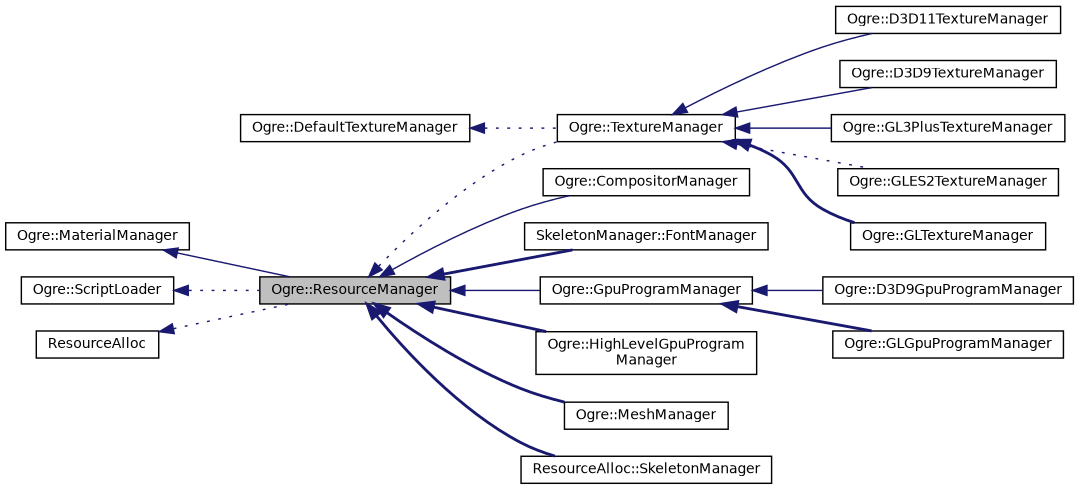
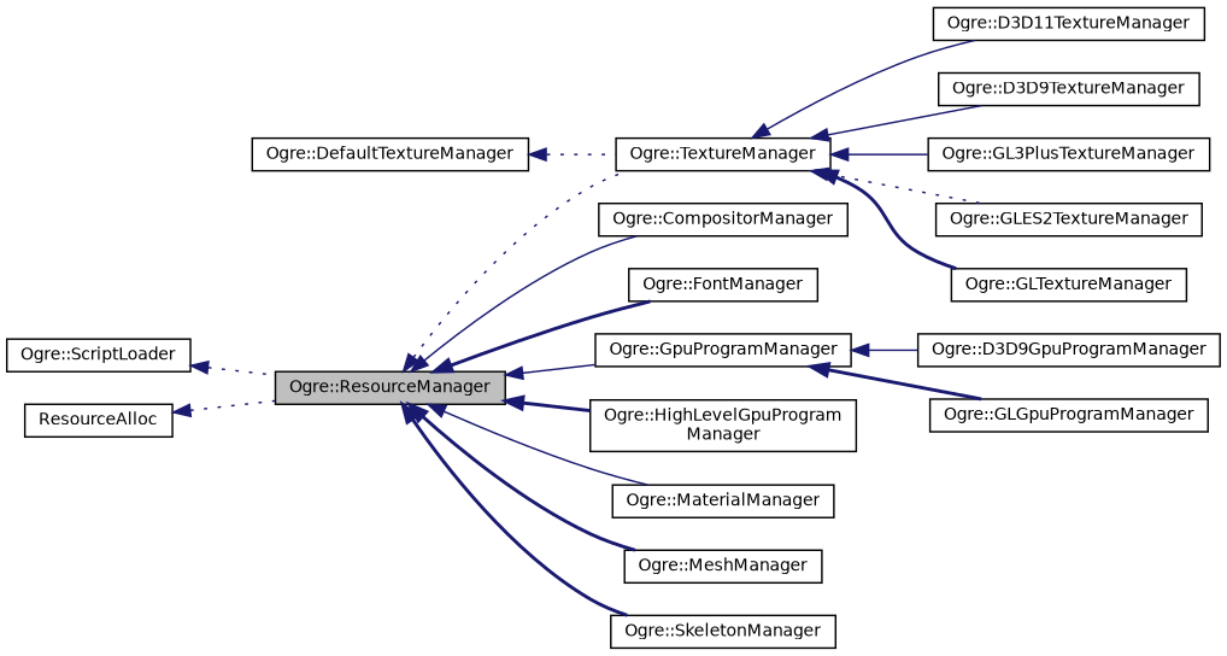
  digraph {
    rankdir=LR
    node [color=black fontname=Helvetica fontsize=10 shape=record]
    edge [color=midnightblue dir=back fontname=Helvetica fontsize=10 labelfontname=Helvetica labelfontsize=10 style=solid]
    n1 [fillcolor=grey75 fontcolor=black height=0.2 label="Ogre::ResourceManager" style=filled width=0.4]
    n2 [height=0.2 label="Ogre::CompositorManager" width=0.4]
-   n3 [height=0.2 label="SkeletonManager::FontManager" width=0.4]
+   n3 [height=0.2 label="Ogre::FontManager" width=0.4]
    n4 [height=0.2 label="Ogre::GpuProgramManager" width=0.4]
    n5 [height=0.2 label="Ogre::HighLevelGpuProgram\lManager" width=0.4]
    n6 [height=0.2 label="Ogre::MaterialManager" width=0.4]
    n7 [height=0.2 label="Ogre::MeshManager" width=0.4]
-   n8 [height=0.2 label="ResourceAlloc::SkeletonManager" width=0.4]
+   n8 [height=0.2 label="Ogre::SkeletonManager" width=0.4]
    n9 [height=0.2 label="Ogre::TextureManager" width=0.4]
    n10 [height=0.2 label="Ogre::D3D9GpuProgramManager" width=0.4]
    n11 [height=0.2 label="Ogre::GLGpuProgramManager" width=0.4]
    n12 [height=0.2 label="Ogre::D3D11TextureManager" width=0.4]
    n13 [height=0.2 label="Ogre::D3D9TextureManager" width=0.4]
    n14 [height=0.2 label="Ogre::GL3PlusTextureManager" width=0.4]
    n15 [height=0.2 label="Ogre::GLES2TextureManager" width=0.4]
    n16 [height=0.2 label="Ogre::GLTextureManager" width=0.4]
    n17 [height=0.2 label="Ogre::ScriptLoader" width=0.4]
    n18 [height=0.2 label=ResourceAlloc width=0.4]
    n19 [height=0.2 label="Ogre::DefaultTextureManager" width=0.4]
    n1 -> n2
    n1 -> n3 [style=bold]
    n1 -> n4
    n1 -> n5 [style=bold]
-   n6 -> n1
+   n1 -> n6
    n1 -> n7 [style=bold]
    n1 -> n8 [style=bold]
    n1 -> n9 [style=dotted]
    n4 -> n10
    n4 -> n11 [style=bold]
    n9 -> n12
    n9 -> n13
    n9 -> n14
    n9 -> n15 [style=dotted]
    n9 -> n16 [style=bold]
    n17 -> n1 [style=dotted]
    n18 -> n1 [style=dotted]
    n19 -> n9 [style=dotted]
  }
